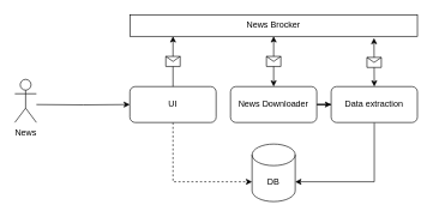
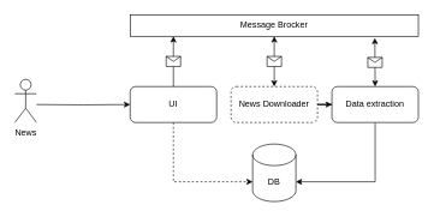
  <mxCell id="0" />
  <mxCell id="1" parent="0" />
  <mxCell id="2" style="edgeStyle=orthogonalEdgeStyle;rounded=0;orthogonalLoop=1;jettySize=auto;html=1;startArrow=none;startFill=0;" edge="1" parent="1" target="5"><mxGeometry relative="1" as="geometry"><mxPoint x="50" y="145" as="sourcePoint" /></mxGeometry></mxCell>
  <mxCell id="3" value="News" style="shape=umlActor;verticalLabelPosition=bottom;verticalAlign=top;html=1;outlineConnect=0;" vertex="1" parent="1"><mxGeometry x="20" y="110" width="30" height="60" as="geometry" /></mxCell>
  <mxCell id="4" style="edgeStyle=orthogonalEdgeStyle;rounded=0;orthogonalLoop=1;jettySize=auto;html=1;entryX=0;entryY=0;entryDx=0;entryDy=52.5;entryPerimeter=0;exitX=0.5;exitY=1;exitDx=0;exitDy=0;dashed=1;" edge="1" parent="1" source="5" target="6"><mxGeometry relative="1" as="geometry" /></mxCell>
  <mxCell id="5" value="UI" style="rounded=1;whiteSpace=wrap;html=1;" vertex="1" parent="1"><mxGeometry x="180" y="120" width="120" height="50" as="geometry" /></mxCell>
  <mxCell id="6" value="DB" style="shape=cylinder3;whiteSpace=wrap;html=1;boundedLbl=1;backgroundOutline=1;size=15;" vertex="1" parent="1"><mxGeometry x="350" y="200" width="60" height="80" as="geometry" /></mxCell>
- <mxCell id="7" value="News Brocker" style="rounded=0;whiteSpace=wrap;html=1;" vertex="1" parent="1"><mxGeometry x="180" y="20" width="400" height="30" as="geometry" /></mxCell>
+ <mxCell id="7" value="Message Brocker" style="rounded=0;whiteSpace=wrap;html=1;" vertex="1" parent="1"><mxGeometry x="180" y="20" width="400" height="30" as="geometry" /></mxCell>
  <mxCell id="8" value="" style="endArrow=classic;html=1;rounded=0;exitX=0.5;exitY=0;exitDx=0;exitDy=0;" edge="1" parent="1" source="5"><mxGeometry relative="1" as="geometry"><mxPoint x="310" y="340" as="sourcePoint" /><mxPoint x="240" y="50" as="targetPoint" /></mxGeometry></mxCell>
  <mxCell id="9" value="" style="shape=message;html=1;outlineConnect=0;" vertex="1" parent="8"><mxGeometry width="20" height="14" relative="1" as="geometry"><mxPoint x="-10" y="-7" as="offset" /></mxGeometry></mxCell>
  <mxCell id="10" value="" style="edgeStyle=orthogonalEdgeStyle;rounded=0;orthogonalLoop=1;jettySize=auto;html=1;" edge="1" parent="1" source="11" target="15"><mxGeometry relative="1" as="geometry" /></mxCell>
- <mxCell id="11" value="News Downloader" style="rounded=1;whiteSpace=wrap;html=1;" vertex="1" parent="1"><mxGeometry x="320" y="120" width="120" height="50" as="geometry" /></mxCell>
+ <mxCell id="11" value="News Downloader" style="rounded=1;whiteSpace=wrap;html=1;dashed=1;" vertex="1" parent="1"><mxGeometry x="320" y="120" width="120" height="50" as="geometry" /></mxCell>
  <mxCell id="12" value="" style="endArrow=classic;html=1;rounded=0;exitX=0.5;exitY=1;exitDx=0;exitDy=0;entryX=0.5;entryY=0;entryDx=0;entryDy=0;startArrow=classic;startFill=1;" edge="1" parent="1" source="7" target="11"><mxGeometry relative="1" as="geometry"><mxPoint x="310" y="340" as="sourcePoint" /><mxPoint x="410" y="340" as="targetPoint" /></mxGeometry></mxCell>
  <mxCell id="13" value="" style="shape=message;html=1;outlineConnect=0;" vertex="1" parent="12"><mxGeometry width="20" height="14" relative="1" as="geometry"><mxPoint x="-10" y="-7" as="offset" /></mxGeometry></mxCell>
  <mxCell id="14" style="edgeStyle=orthogonalEdgeStyle;rounded=0;orthogonalLoop=1;jettySize=auto;html=1;entryX=1;entryY=0;entryDx=0;entryDy=52.5;entryPerimeter=0;startArrow=none;startFill=0;exitX=0.5;exitY=1;exitDx=0;exitDy=0;" edge="1" parent="1" source="15" target="6"><mxGeometry relative="1" as="geometry" /></mxCell>
  <mxCell id="15" value="Data extraction" style="rounded=1;whiteSpace=wrap;html=1;" vertex="1" parent="1"><mxGeometry x="460" y="120" width="120" height="50" as="geometry" /></mxCell>
  <mxCell id="16" value="" style="endArrow=classic;html=1;rounded=0;exitX=0.849;exitY=1.08;exitDx=0;exitDy=0;exitPerimeter=0;entryX=0.5;entryY=0;entryDx=0;entryDy=0;startArrow=classic;startFill=1;" edge="1" parent="1" source="7" target="15"><mxGeometry relative="1" as="geometry"><mxPoint x="310" y="340" as="sourcePoint" /><mxPoint x="410" y="340" as="targetPoint" /></mxGeometry></mxCell>
  <mxCell id="17" value="" style="shape=message;html=1;outlineConnect=0;" vertex="1" parent="16"><mxGeometry width="20" height="14" relative="1" as="geometry"><mxPoint x="-10" y="-7" as="offset" /></mxGeometry></mxCell>
